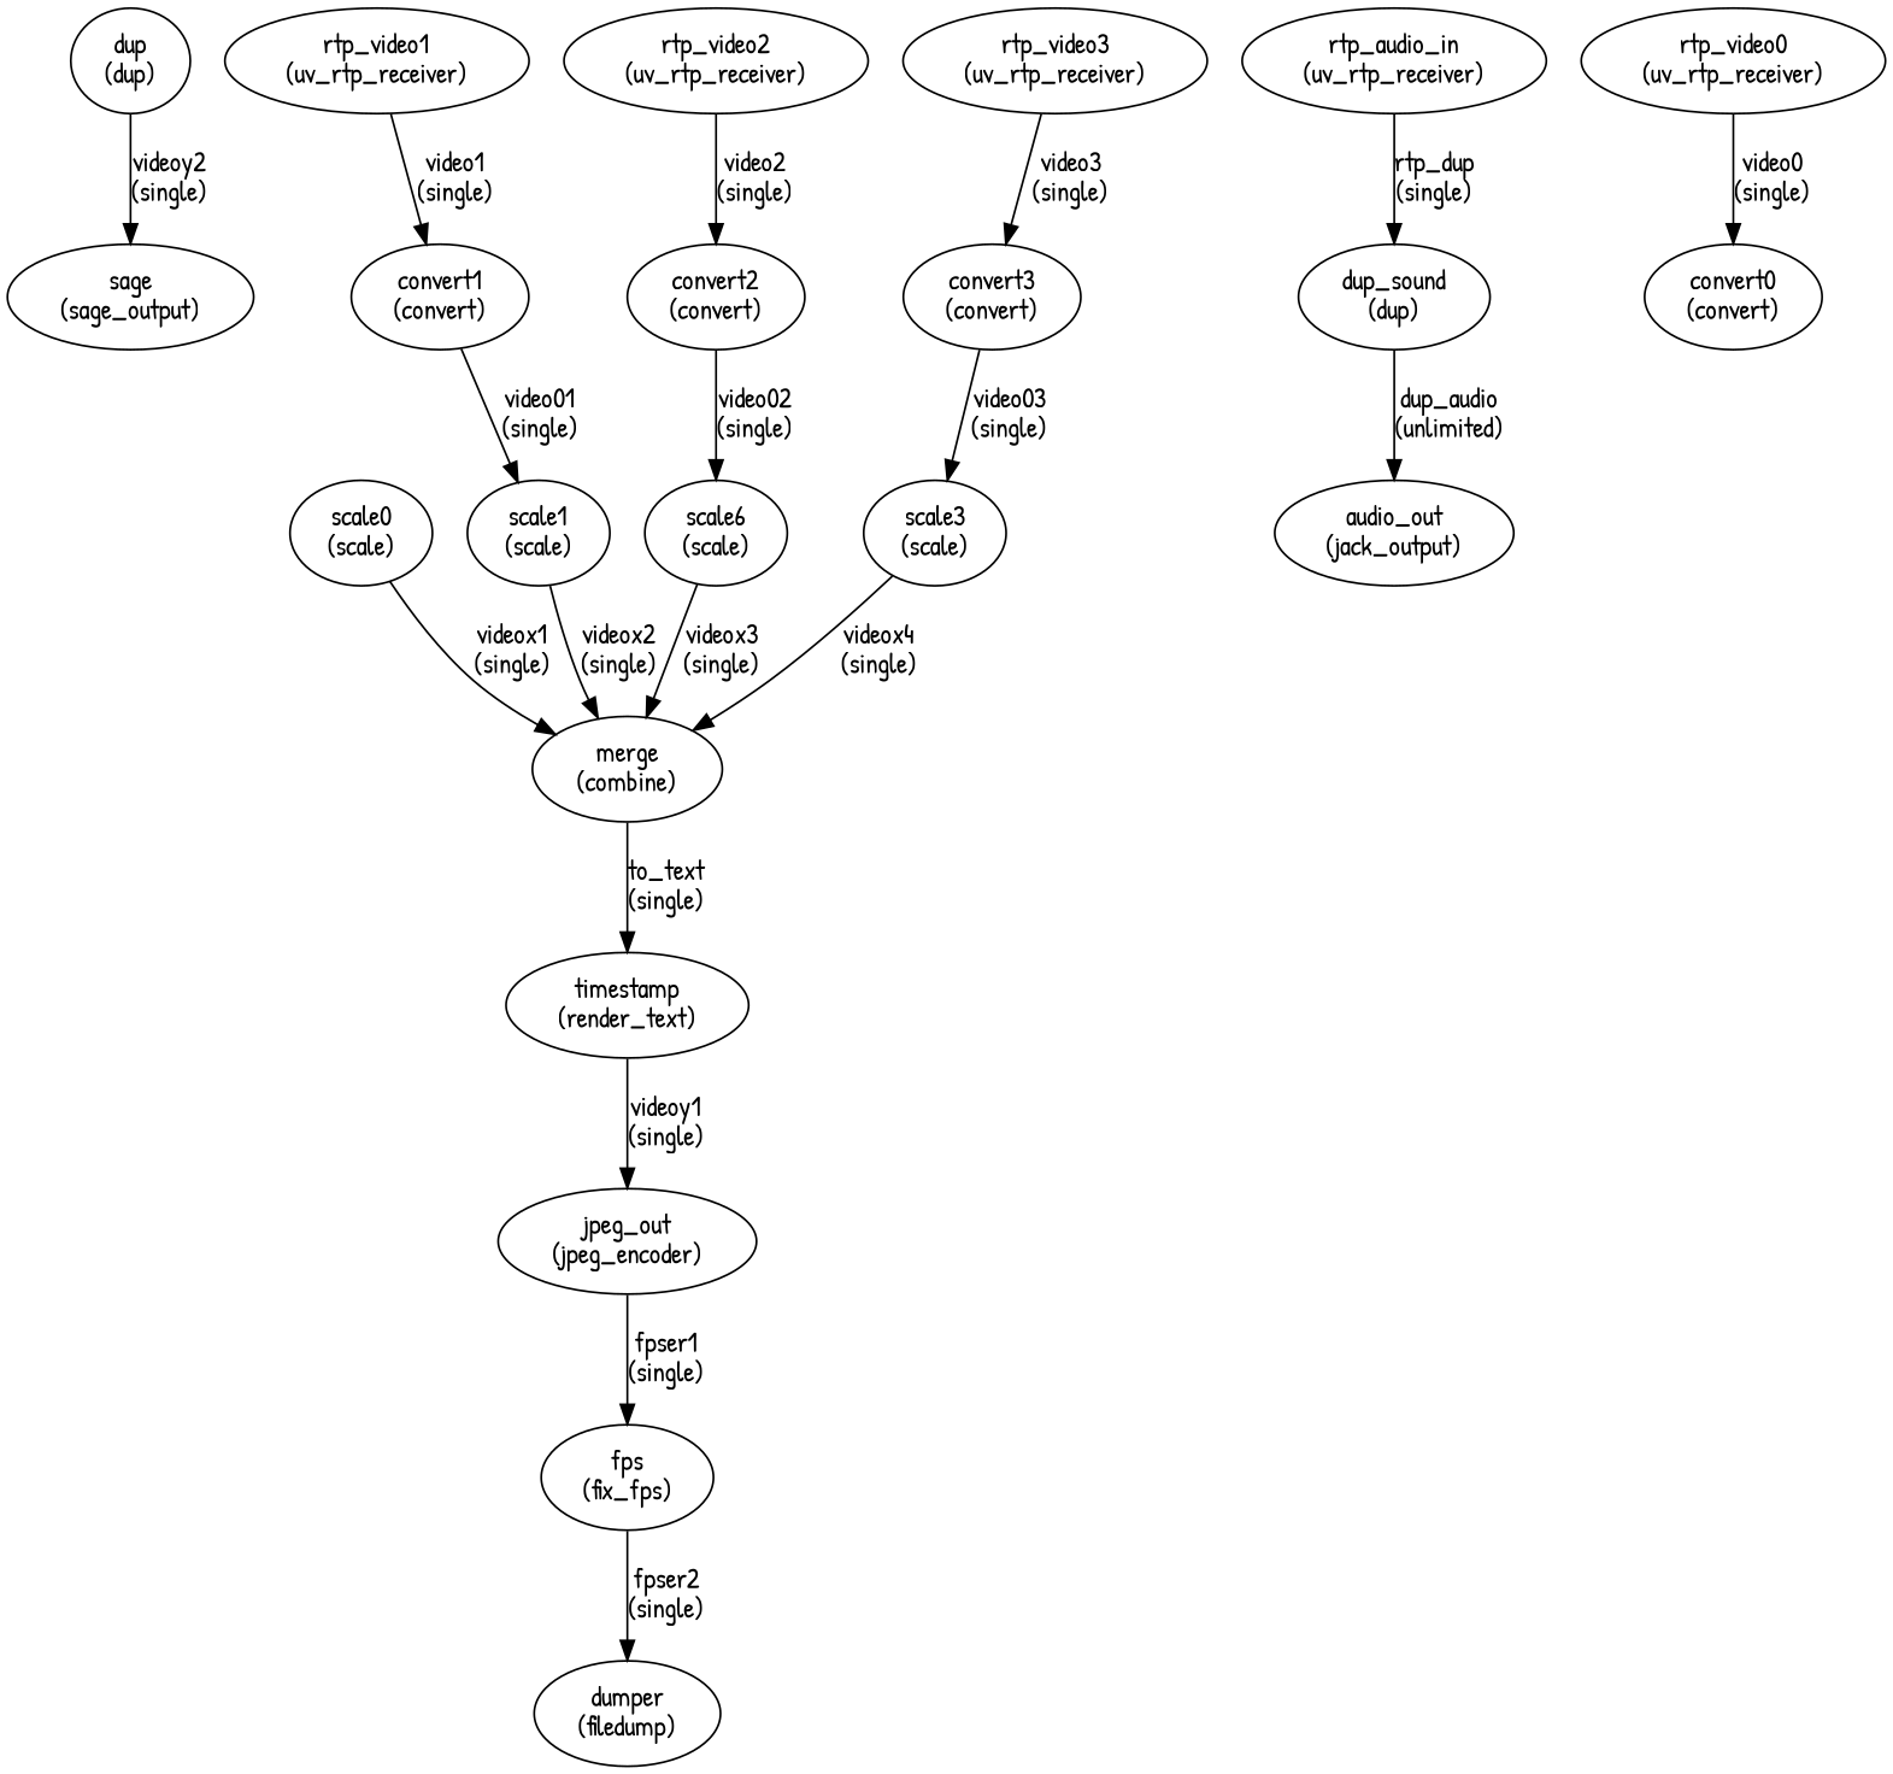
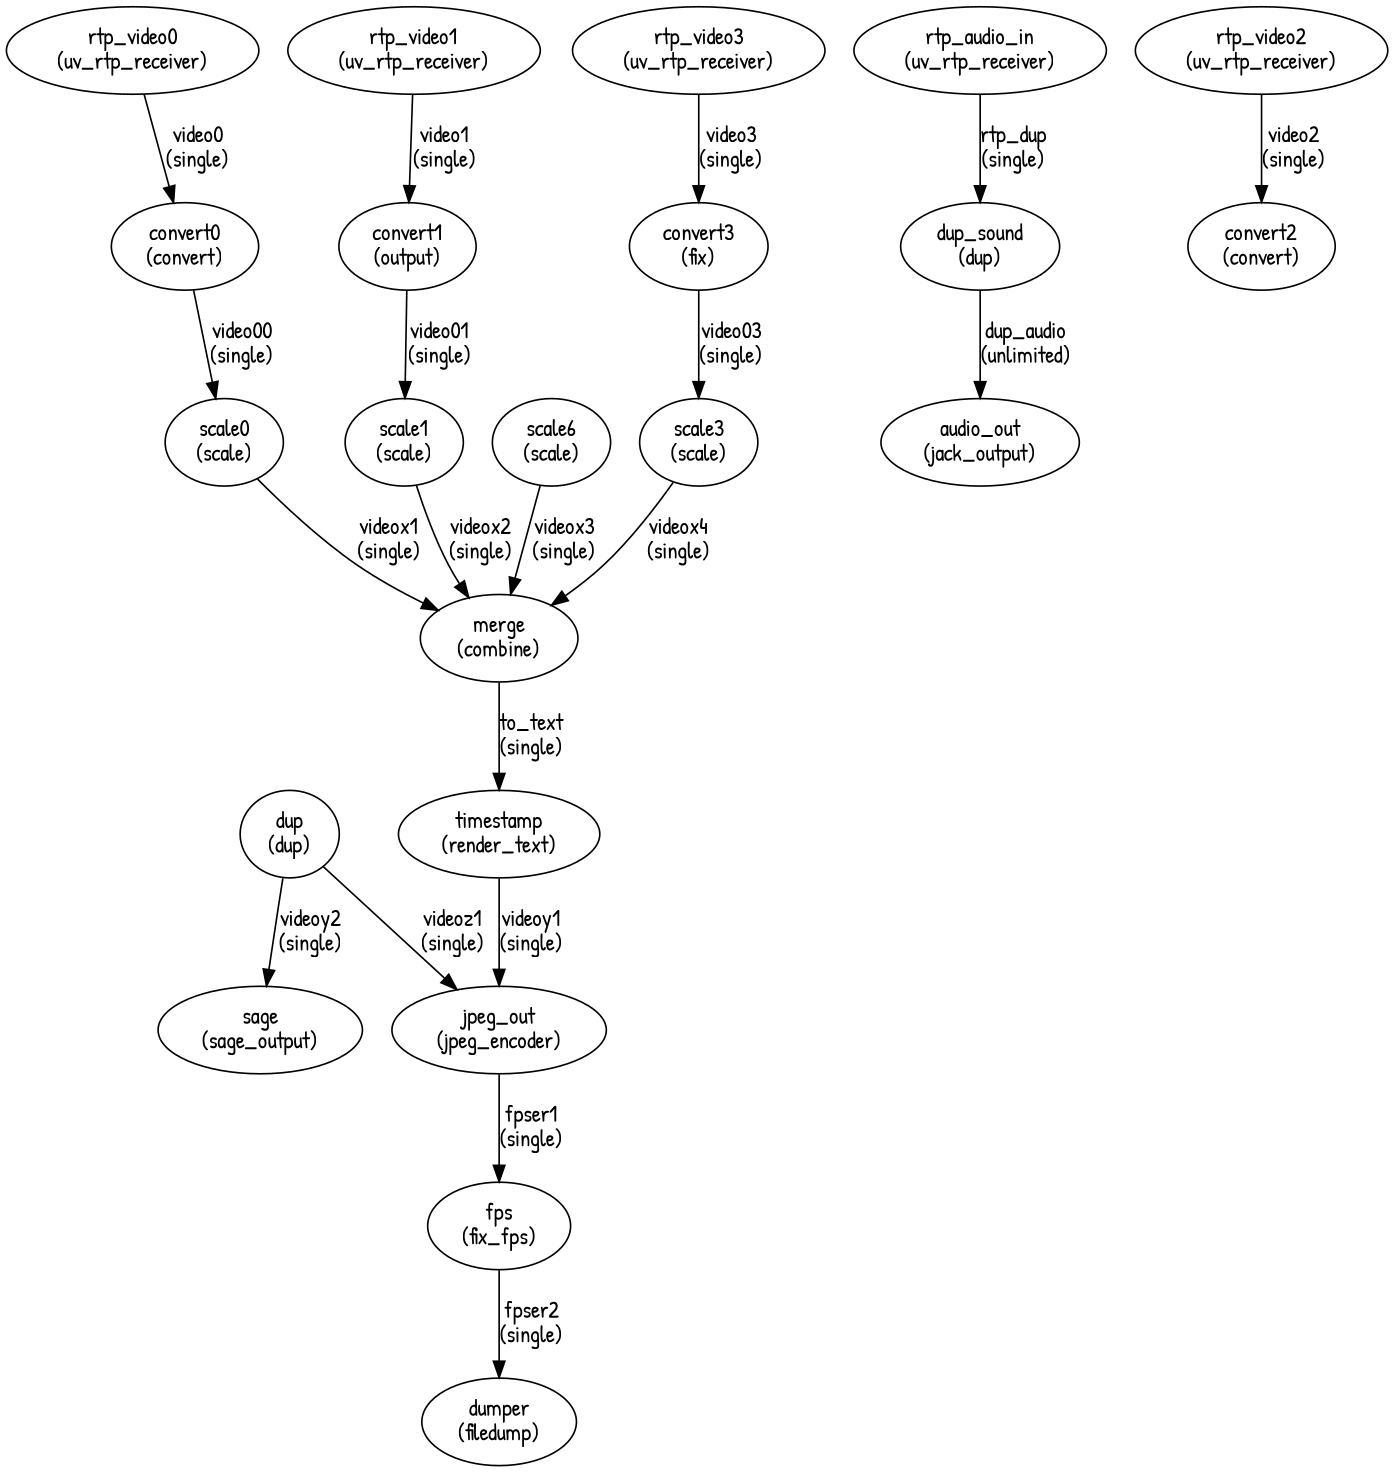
  digraph {
    fontname="Patrick Hand"
    node [fontname="Patrick Hand"]
    edge [fontname="Patrick Hand"]
    n1 [label="dup\n(dup)"]
    n2 [label="sage\n(sage_output)"]
    n3 [label="jpeg_out\n(jpeg_encoder)"]
    n4 [label="fps\n(fix_fps)"]
    n5 [label="dup_sound\n(dup)"]
    n6 [label="audio_out\n(jack_output)"]
    n7 [label="rtp_video0\n(uv_rtp_receiver)"]
    n8 [label="convert0\n(convert)"]
    n9 [label="scale0\n(scale)"]
    n10 [label="rtp_video1\n(uv_rtp_receiver)"]
-   n11 [label="convert1\n(convert)"]
+   n11 [label="convert1\n(output)"]
    n12 [label="scale1\n(scale)"]
    n13 [label="rtp_video2\n(uv_rtp_receiver)"]
    n14 [label="convert2\n(convert)"]
    n15 [label="scale6\n(scale)"]
    n16 [label="rtp_video3\n(uv_rtp_receiver)"]
-   n17 [label="convert3\n(convert)"]
+   n17 [label="convert3\n(fix)"]
    n18 [label="scale3\n(scale)"]
    n19 [label="merge\n(combine)"]
    n20 [label="timestamp\n(render_text)"]
    n21 [label="rtp_audio_in\n(uv_rtp_receiver)"]
    n22 [label="dumper\n(filedump)"]
    n1 -> n2 [label="videoy2\n(single)"]
+   n1 -> n3 [label="videoz1\n(single)"]
    n3 -> n4 [label="fpser1\n(single)"]
    n4 -> n22 [label="fpser2\n(single)"]
    n5 -> n6 [label="dup_audio\n(unlimited)"]
    n7 -> n8 [label="video0\n(single)"]
+   n8 -> n9 [label="video00\n(single)"]
    n9 -> n19 [label="videox1\n(single)"]
    n10 -> n11 [label="video1\n(single)"]
    n11 -> n12 [label="video01\n(single)"]
    n12 -> n19 [label="videox2\n(single)"]
    n13 -> n14 [label="video2\n(single)"]
-   n14 -> n15 [label="video02\n(single)"]
    n15 -> n19 [label="videox3\n(single)"]
    n16 -> n17 [label="video3\n(single)"]
    n17 -> n18 [label="video03\n(single)"]
    n18 -> n19 [label="videox4\n(single)"]
    n19 -> n20 [label="to_text\n(single)"]
    n20 -> n3 [label="videoy1\n(single)"]
    n21 -> n5 [label="rtp_dup\n(single)"]
  }
